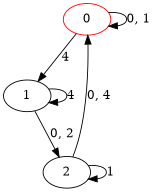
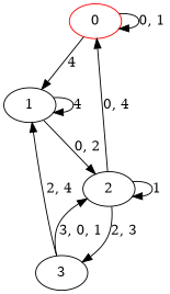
  digraph {
    n1 [color=red label=0]
    n2 [label=1]
    n3 [label=2]
+   n4 [label=3]
    n1 -> n1 [label="0, 1"]
    n1 -> n2 [label=4]
    n2 -> n2 [label=4]
    n2 -> n3 [label="0, 2"]
    n3 -> n1 [label="0, 4"]
    n3 -> n3 [label=1]
+   n3 -> n4 [label="2, 3"]
+   n4 -> n2 [label="2, 4"]
+   n4 -> n3 [label="3, 0, 1"]
  }
